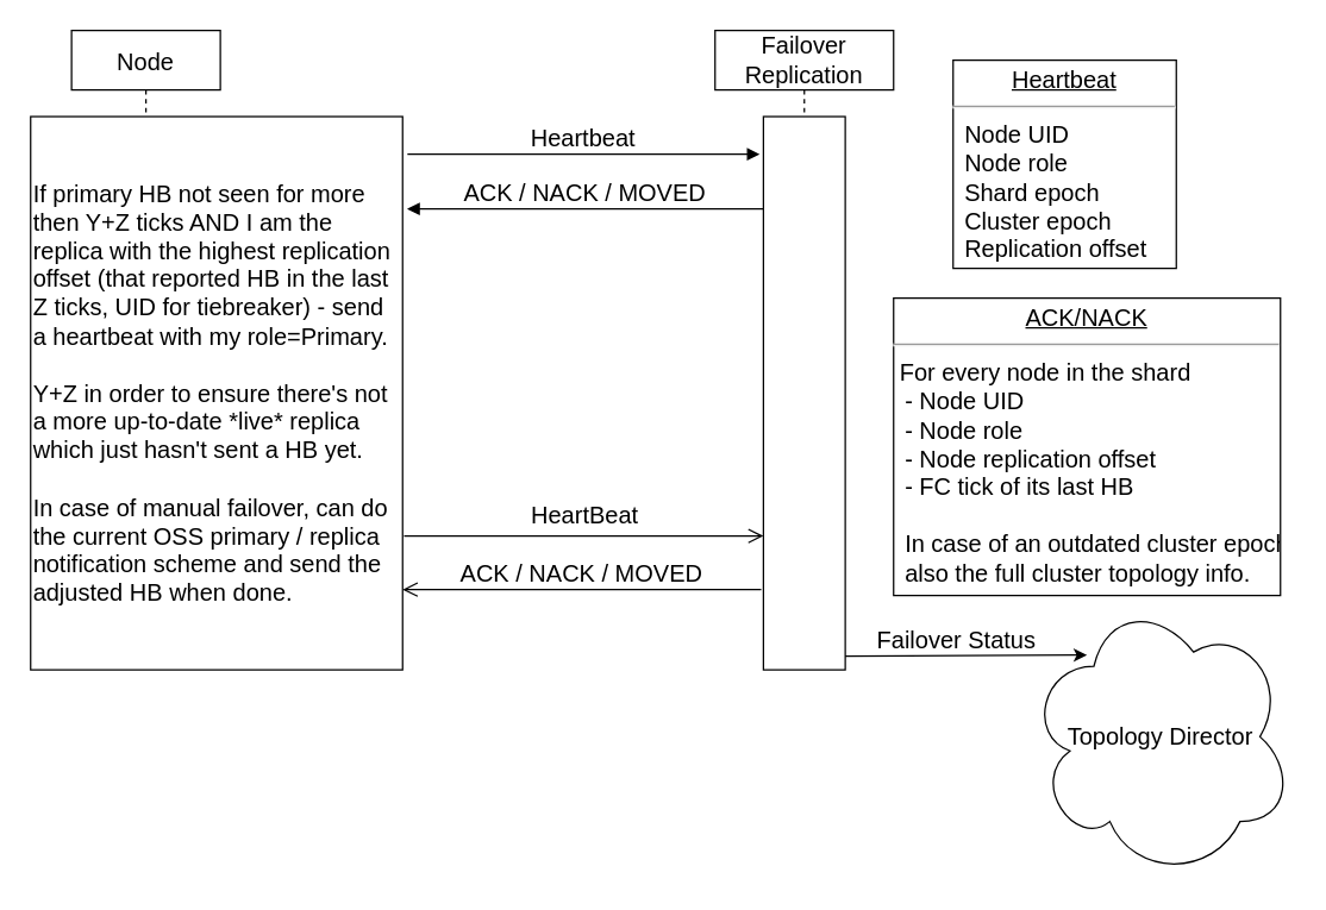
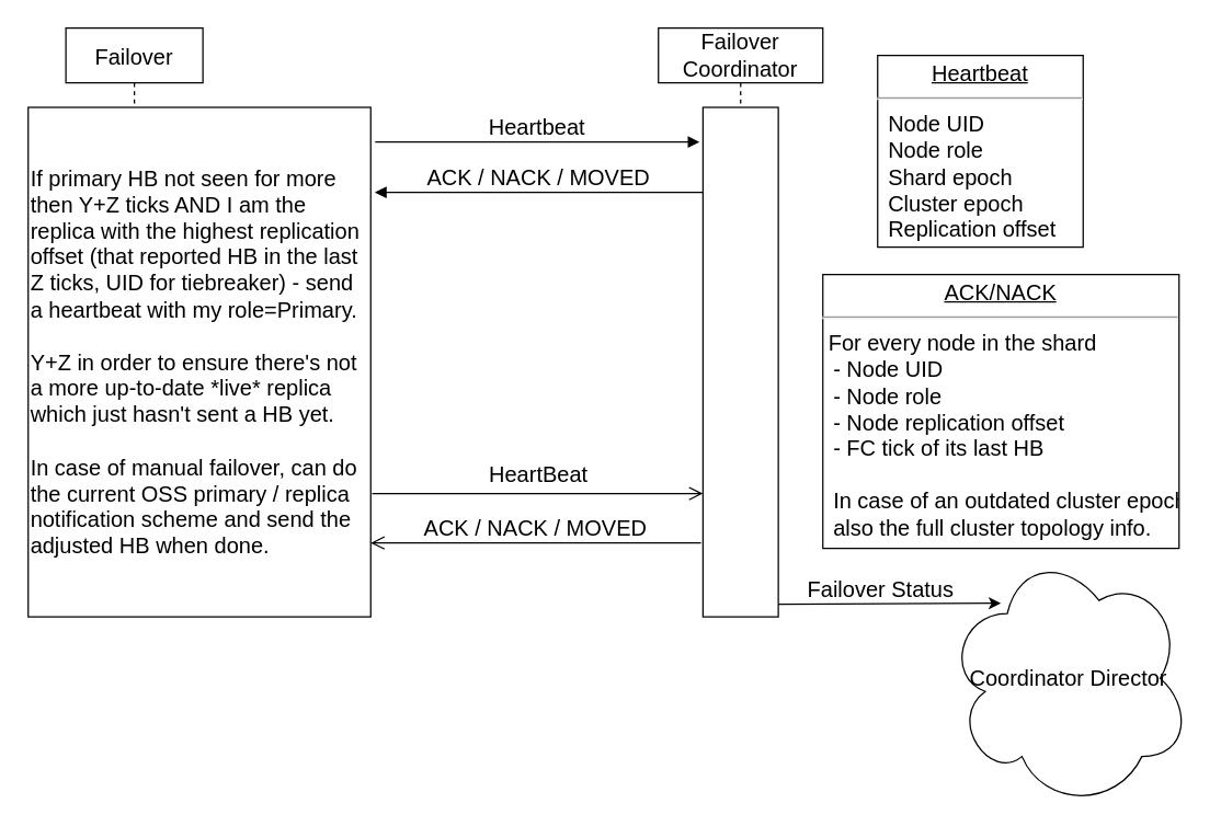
  <mxCell id="0" />
  <mxCell id="1" parent="0" />
  <mxCell id="2" value="&lt;p style=&quot;margin: 4px 0px 0px ; text-align: center ; text-decoration: underline ; font-size: 16px&quot;&gt;Heartbeat&lt;/p&gt;&lt;hr style=&quot;font-size: 16px&quot;&gt;&lt;p style=&quot;margin: 0px 0px 0px 8px ; font-size: 16px&quot;&gt;Node UID&lt;/p&gt;&lt;p style=&quot;margin: 0px 0px 0px 8px ; font-size: 16px&quot;&gt;Node role&lt;br style=&quot;font-size: 16px&quot;&gt;Shard epoch&lt;/p&gt;&lt;p style=&quot;margin: 0px 0px 0px 8px ; font-size: 16px&quot;&gt;Cluster epoch&lt;br style=&quot;font-size: 16px&quot;&gt;&lt;/p&gt;&lt;p style=&quot;margin: 0px 0px 0px 8px ; font-size: 16px&quot;&gt;Replication offset&lt;br style=&quot;font-size: 16px&quot;&gt;&lt;/p&gt;" style="verticalAlign=top;align=left;overflow=fill;fontSize=16;fontFamily=Helvetica;html=1;" parent="1" vertex="1"><mxGeometry x="640" y="40" width="150" height="140" as="geometry" /></mxCell>
- <mxCell id="3" value="Node" style="shape=umlLifeline;perimeter=lifelinePerimeter;container=0;collapsible=0;recursiveResize=0;rounded=0;shadow=0;strokeWidth=1;fontSize=16;" parent="1" vertex="1"><mxGeometry x="47.5" y="20" width="100" height="97.917" as="geometry" /></mxCell>
- <mxCell id="4" value="Failover Replication" style="shape=umlLifeline;perimeter=lifelinePerimeter;container=0;collapsible=0;recursiveResize=0;rounded=0;shadow=0;strokeWidth=1;fontSize=16;whiteSpace=wrap;" parent="1" vertex="1"><mxGeometry x="480" y="20" width="120" height="97.917" as="geometry" /></mxCell>
+ <mxCell id="3" value="Failover" style="shape=umlLifeline;perimeter=lifelinePerimeter;container=0;collapsible=0;recursiveResize=0;rounded=0;shadow=0;strokeWidth=1;fontSize=16;" parent="1" vertex="1"><mxGeometry x="47.5" y="20" width="100" height="97.917" as="geometry" /></mxCell>
+ <mxCell id="4" value="Failover Coordinator" style="shape=umlLifeline;perimeter=lifelinePerimeter;container=0;collapsible=0;recursiveResize=0;rounded=0;shadow=0;strokeWidth=1;fontSize=16;whiteSpace=wrap;" parent="1" vertex="1"><mxGeometry x="480" y="20" width="120" height="97.917" as="geometry" /></mxCell>
  <mxCell id="5" value="" style="points=[];perimeter=orthogonalPerimeter;rounded=0;shadow=0;strokeWidth=1;fontSize=16;" parent="1" vertex="1"><mxGeometry x="512.5" y="77.917" width="55" height="372.083" as="geometry" /></mxCell>
  <mxCell id="6" value="If primary HB not seen for more then Y+Z ticks AND I am the replica with the highest replication offset (that reported HB in the last Z ticks, UID for tiebreaker) - send a heartbeat with my role=Primary.&#10;&#10;Y+Z in order to ensure there's not a more up-to-date *live* replica which just hasn't sent a HB yet.&#10;&#10;In case of manual failover, can do the current OSS primary / replica notification scheme and send the adjusted HB when done." style="points=[];perimeter=orthogonalPerimeter;rounded=0;shadow=0;strokeWidth=1;whiteSpace=wrap;align=left;fontSize=16;" parent="1" vertex="1"><mxGeometry y="77.92" width="250" height="372.08" as="geometry" x="20" /></mxCell>
  <mxCell id="7" value="ACK / NACK / MOVED" style="verticalAlign=bottom;endArrow=open;endSize=8;exitX=-0.027;exitY=0.855;shadow=0;strokeWidth=1;fontSize=16;exitDx=0;exitDy=0;exitPerimeter=0;" parent="1" source="5" target="6" edge="1"><mxGeometry y="10" as="geometry"><mxPoint x="295" y="246.333" as="targetPoint" /></mxGeometry></mxCell>
  <mxCell id="8" value="Heartbeat" style="verticalAlign=bottom;endArrow=block;entryX=-0.045;entryY=0.068;shadow=0;strokeWidth=1;fontSize=16;entryDx=0;entryDy=0;entryPerimeter=0;exitX=1.013;exitY=0.068;exitDx=0;exitDy=0;exitPerimeter=0;" parent="1" source="6" target="5" edge="1"><mxGeometry y="10" as="geometry"><mxPoint x="171" y="115.125" as="sourcePoint" /><Array as="points" /><mxPoint as="offset" /></mxGeometry></mxCell>
  <mxCell id="9" value="ACK / NACK / MOVED" style="verticalAlign=bottom;endArrow=block;shadow=0;strokeWidth=1;fontSize=16;" parent="1" source="5" edge="1"><mxGeometry y="10" as="geometry"><mxPoint x="260" y="175.833" as="sourcePoint" /><mxPoint x="273" y="140" as="targetPoint" /></mxGeometry></mxCell>
  <mxCell id="10" value="HeartBeat" style="verticalAlign=bottom;endArrow=open;endSize=8;shadow=0;strokeWidth=1;fontSize=16;exitX=1.004;exitY=0.758;exitDx=0;exitDy=0;exitPerimeter=0;" parent="1" source="6" target="5" edge="1"><mxGeometry y="-90" as="geometry"><mxPoint x="260" y="287.458" as="targetPoint" /><mxPoint x="270" y="360" as="sourcePoint" /><mxPoint x="1" y="-3" as="offset" /></mxGeometry></mxCell>
  <mxCell id="11" value="&lt;p style=&quot;margin: 4px 0px 0px ; text-align: center ; text-decoration: underline ; font-size: 16px&quot;&gt;ACK/NACK&lt;/p&gt;&lt;hr style=&quot;font-size: 16px&quot;&gt;&amp;nbsp;For every node in the shard&lt;p style=&quot;margin: 0px 0px 0px 8px ; font-size: 16px&quot;&gt;- Node UID&lt;/p&gt;&lt;p style=&quot;margin: 0px 0px 0px 8px ; font-size: 16px&quot;&gt;- Node role&lt;/p&gt;&lt;p style=&quot;margin: 0px 0px 0px 8px ; font-size: 16px&quot;&gt;- Node replication offset&lt;/p&gt;&lt;p style=&quot;margin: 0px 0px 0px 8px ; font-size: 16px&quot;&gt;- FC tick of its last HB&lt;/p&gt;&lt;p style=&quot;margin: 0px 0px 0px 8px ; font-size: 16px&quot;&gt;&lt;br&gt;&lt;/p&gt;&lt;p style=&quot;margin: 0px 0px 0px 8px ; font-size: 16px&quot;&gt;In case of an outdated cluster epoch&lt;/p&gt;&lt;p style=&quot;margin: 0px 0px 0px 8px ; font-size: 16px&quot;&gt;also the full cluster topology info.&lt;/p&gt;" style="verticalAlign=top;align=left;overflow=fill;fontSize=16;fontFamily=Helvetica;html=1;" parent="1" vertex="1"><mxGeometry x="600" y="200" width="260" height="200" as="geometry" /></mxCell>
  <mxCell id="12" value="Failover Status" style="endArrow=classic;html=1;fontSize=16;exitX=1.027;exitY=0.868;exitDx=0;exitDy=0;exitPerimeter=0;" parent="1" edge="1"><mxGeometry x="-0.079" y="10" width="50" height="50" relative="1" as="geometry"><mxPoint x="567.505" y="440.885" as="sourcePoint" /><mxPoint x="730" y="440" as="targetPoint" /><mxPoint as="offset" /></mxGeometry></mxCell>
- <mxCell id="13" value="&lt;div align=&quot;center&quot;&gt;Topology Director&lt;/div&gt;" style="ellipse;shape=cloud;whiteSpace=wrap;html=1;fontSize=16;align=center;" parent="1" vertex="1"><mxGeometry x="690" y="400" width="178.52" height="190" as="geometry" /></mxCell>
+ <mxCell id="13" value="&lt;div align=&quot;center&quot;&gt;Coordinator Director&lt;/div&gt;" style="ellipse;shape=cloud;whiteSpace=wrap;html=1;fontSize=16;align=center;" parent="1" vertex="1"><mxGeometry x="690" y="400" width="178.52" height="190" as="geometry" /></mxCell>
